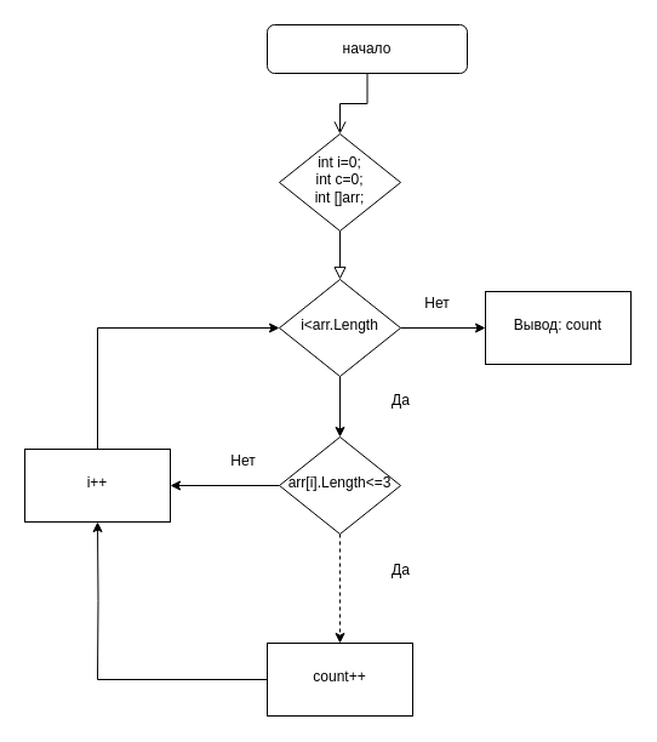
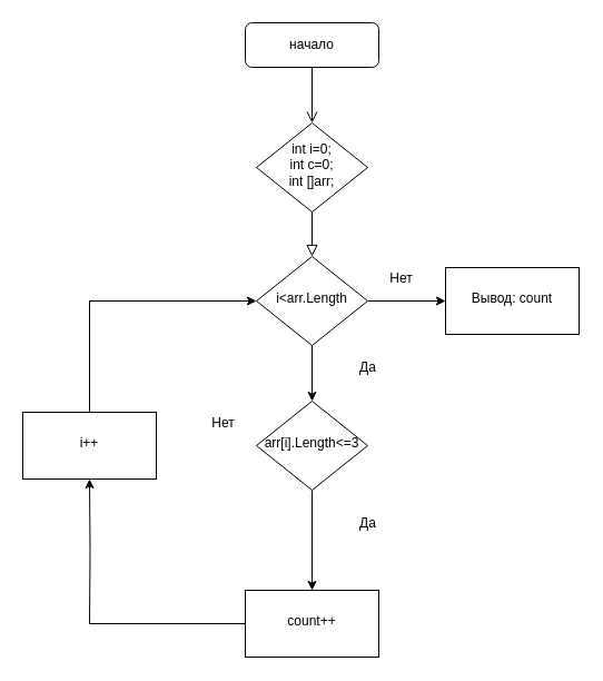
  <mxCell id="0" />
  <mxCell id="1" parent="0" />
  <mxCell id="2" value="" style="rounded=0;html=1;jettySize=auto;orthogonalLoop=1;fontSize=11;endArrow=open;endFill=0;endSize=8;strokeWidth=1;shadow=0;labelBackgroundColor=none;edgeStyle=orthogonalEdgeStyle;" parent="1" source="3" target="5" edge="1"><mxGeometry relative="1" as="geometry" /></mxCell>
- <mxCell id="3" value="начало" style="rounded=1;whiteSpace=wrap;html=1;fontSize=12;glass=0;strokeWidth=1;shadow=0;" parent="1" vertex="1"><mxGeometry x="220" y="20" width="165" height="40" as="geometry" /></mxCell>
+ <mxCell id="3" value="начало" style="rounded=1;whiteSpace=wrap;html=1;fontSize=12;glass=0;strokeWidth=1;shadow=0;" parent="1" vertex="1"><mxGeometry x="220" y="20" width="120" height="40" as="geometry" /></mxCell>
  <mxCell id="4" value="" style="rounded=0;html=1;jettySize=auto;orthogonalLoop=1;fontSize=11;endArrow=block;endFill=0;endSize=8;strokeWidth=1;shadow=0;labelBackgroundColor=none;edgeStyle=orthogonalEdgeStyle;" parent="1" source="5" target="8" edge="1"><mxGeometry y="20" relative="1" as="geometry"><mxPoint as="offset" /></mxGeometry></mxCell>
  <mxCell id="5" value="int i=0;&lt;br&gt;int c=0;&lt;br&gt;int []arr;" style="rhombus;whiteSpace=wrap;html=1;shadow=0;fontFamily=Helvetica;fontSize=12;align=center;strokeWidth=1;spacing=6;spacingTop=-4;" parent="1" vertex="1"><mxGeometry x="230" y="110" width="100" height="80" as="geometry" /></mxCell>
  <mxCell id="6" value="" style="edgeStyle=orthogonalEdgeStyle;rounded=0;orthogonalLoop=1;jettySize=auto;html=1;" parent="1" source="8" target="11" edge="1"><mxGeometry relative="1" as="geometry" /></mxCell>
  <mxCell id="7" value="" style="edgeStyle=orthogonalEdgeStyle;rounded=0;orthogonalLoop=1;jettySize=auto;html=1;" parent="1" source="8" target="20" edge="1"><mxGeometry relative="1" as="geometry" /></mxCell>
  <mxCell id="8" value="i&amp;lt;arr.Length" style="rhombus;whiteSpace=wrap;html=1;shadow=0;fontFamily=Helvetica;fontSize=12;align=center;strokeWidth=1;spacing=6;spacingTop=-4;" parent="1" vertex="1"><mxGeometry x="230" y="230" width="100" height="80" as="geometry" /></mxCell>
- <mxCell id="9" value="" style="edgeStyle=orthogonalEdgeStyle;rounded=0;orthogonalLoop=1;jettySize=auto;html=1;dashed=1;" parent="1" source="11" target="13" edge="1"><mxGeometry relative="1" as="geometry" /></mxCell>
- <mxCell id="10" value="" style="edgeStyle=orthogonalEdgeStyle;rounded=0;orthogonalLoop=1;jettySize=auto;html=1;" parent="1" source="11" target="16" edge="1"><mxGeometry relative="1" as="geometry" /></mxCell>
+ <mxCell id="9" value="" style="edgeStyle=orthogonalEdgeStyle;rounded=0;orthogonalLoop=1;jettySize=auto;html=1;" parent="1" source="11" target="13" edge="1"><mxGeometry relative="1" as="geometry" /></mxCell>
  <mxCell id="11" value="arr[i].Length&amp;lt;=3" style="rhombus;whiteSpace=wrap;html=1;shadow=0;fontFamily=Helvetica;fontSize=12;align=center;strokeWidth=1;spacing=6;spacingTop=-4;" parent="1" vertex="1"><mxGeometry x="230" y="360" width="100" height="80" as="geometry" /></mxCell>
  <mxCell id="12" value="Да" style="text;html=1;align=center;verticalAlign=middle;resizable=0;points=[];autosize=1;strokeColor=none;fillColor=none;" parent="1" vertex="1"><mxGeometry x="310" y="315" width="40" height="30" as="geometry" /></mxCell>
  <mxCell id="13" value="count++" style="whiteSpace=wrap;html=1;shadow=0;strokeWidth=1;spacing=6;spacingTop=-4;" parent="1" vertex="1"><mxGeometry x="220" y="530" width="120" height="60" as="geometry" /></mxCell>
  <mxCell id="14" value="Да" style="text;html=1;align=center;verticalAlign=middle;resizable=0;points=[];autosize=1;strokeColor=none;fillColor=none;" parent="1" vertex="1"><mxGeometry x="310" y="455" width="40" height="30" as="geometry" /></mxCell>
  <mxCell id="15" value="" style="edgeStyle=orthogonalEdgeStyle;rounded=0;orthogonalLoop=1;jettySize=auto;html=1;" parent="1" target="16" edge="1"><mxGeometry relative="1" as="geometry"><mxPoint x="80" y="560" as="sourcePoint" /></mxGeometry></mxCell>
  <mxCell id="16" value="i++" style="whiteSpace=wrap;html=1;shadow=0;strokeWidth=1;spacing=6;spacingTop=-4;" parent="1" vertex="1"><mxGeometry x="20" y="370" width="120" height="60" as="geometry" /></mxCell>
  <mxCell id="17" value="Нет" style="text;html=1;align=center;verticalAlign=middle;resizable=0;points=[];autosize=1;strokeColor=none;fillColor=none;" parent="1" vertex="1"><mxGeometry x="180" y="365" width="40" height="30" as="geometry" /></mxCell>
  <mxCell id="18" value="" style="endArrow=none;html=1;rounded=0;" parent="1" edge="1"><mxGeometry width="50" height="50" relative="1" as="geometry"><mxPoint x="80" y="370" as="sourcePoint" /><mxPoint x="80" y="270" as="targetPoint" /></mxGeometry></mxCell>
  <mxCell id="19" value="" style="endArrow=classic;html=1;rounded=0;entryX=0;entryY=0.5;entryDx=0;entryDy=0;" parent="1" target="8" edge="1"><mxGeometry width="50" height="50" relative="1" as="geometry"><mxPoint x="80" y="270" as="sourcePoint" /><mxPoint x="130" y="220" as="targetPoint" /></mxGeometry></mxCell>
  <mxCell id="20" value="Вывод: count" style="whiteSpace=wrap;html=1;shadow=0;strokeWidth=1;spacing=6;spacingTop=-4;" parent="1" vertex="1"><mxGeometry x="400" y="240" width="120" height="60" as="geometry" /></mxCell>
  <mxCell id="21" value="Нет" style="text;html=1;align=center;verticalAlign=middle;resizable=0;points=[];autosize=1;strokeColor=none;fillColor=none;" parent="1" vertex="1"><mxGeometry x="340" y="235" width="40" height="30" as="geometry" /></mxCell>
  <mxCell id="22" value="" style="endArrow=none;html=1;rounded=0;entryX=0;entryY=0.5;entryDx=0;entryDy=0;" edge="1" parent="1" target="13"><mxGeometry width="50" height="50" relative="1" as="geometry"><mxPoint x="80" y="560" as="sourcePoint" /><mxPoint x="130" y="510" as="targetPoint" /></mxGeometry></mxCell>
